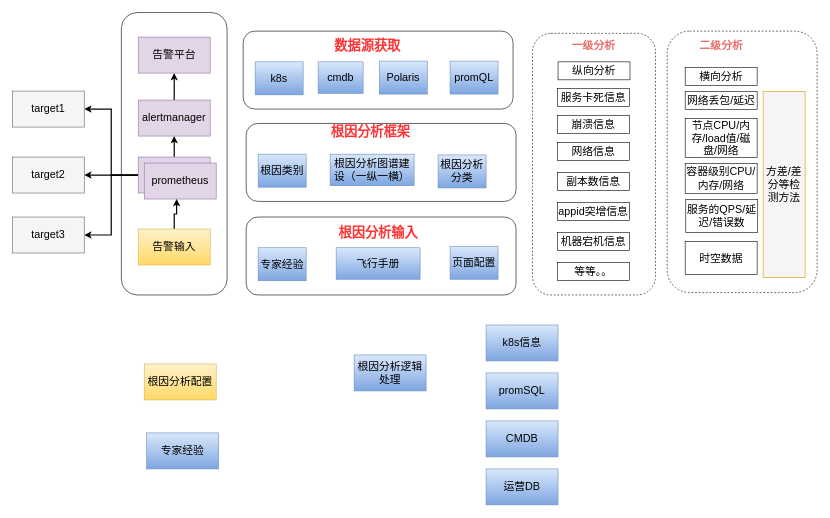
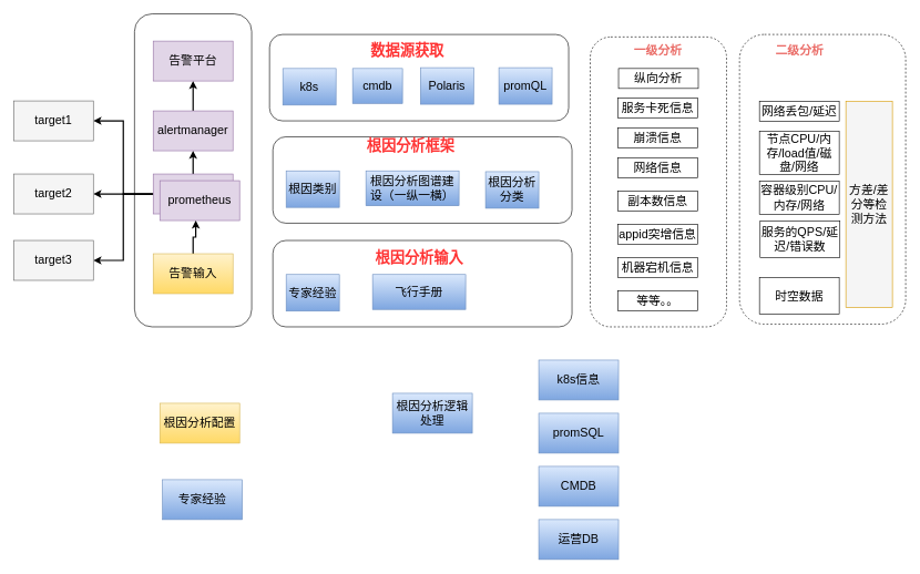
  <mxCell id="0" />
  <mxCell id="1" parent="0" />
  <mxCell id="2" value="" style="rounded=1;whiteSpace=wrap;html=1;" vertex="1" parent="1"><mxGeometry x="201.88" y="20" width="176.25" height="471" as="geometry" /></mxCell>
  <mxCell id="3" value="" style="rounded=1;whiteSpace=wrap;html=1;fontSize=18;fontColor=#000000;strokeColor=#000000;strokeWidth=1;dashed=1;" vertex="1" parent="1"><mxGeometry x="887.5" y="54.75" width="205" height="436.25" as="geometry" /></mxCell>
  <mxCell id="4" value="" style="rounded=1;whiteSpace=wrap;html=1;" vertex="1" parent="1"><mxGeometry x="410" y="205" width="450" height="130" as="geometry" /></mxCell>
  <mxCell id="5" style="edgeStyle=orthogonalEdgeStyle;rounded=0;orthogonalLoop=1;jettySize=auto;html=1;exitX=0;exitY=0.5;exitDx=0;exitDy=0;entryX=1;entryY=0.5;entryDx=0;entryDy=0;fontSize=18;fontColor=#000000;strokeColor=#000000;strokeWidth=2;" edge="1" parent="1" source="9" target="10"><mxGeometry relative="1" as="geometry" /></mxCell>
  <mxCell id="6" style="edgeStyle=orthogonalEdgeStyle;rounded=0;orthogonalLoop=1;jettySize=auto;html=1;exitX=0;exitY=0.5;exitDx=0;exitDy=0;fontSize=18;fontColor=#000000;strokeColor=#000000;strokeWidth=2;" edge="1" parent="1" source="9" target="11"><mxGeometry relative="1" as="geometry" /></mxCell>
  <mxCell id="7" style="edgeStyle=orthogonalEdgeStyle;rounded=0;orthogonalLoop=1;jettySize=auto;html=1;exitX=0;exitY=0.5;exitDx=0;exitDy=0;entryX=1;entryY=0.5;entryDx=0;entryDy=0;fontSize=18;fontColor=#000000;strokeColor=#000000;strokeWidth=2;" edge="1" parent="1" source="9" target="12"><mxGeometry relative="1" as="geometry" /></mxCell>
  <mxCell id="8" style="edgeStyle=orthogonalEdgeStyle;rounded=0;orthogonalLoop=1;jettySize=auto;html=1;exitX=0.5;exitY=0;exitDx=0;exitDy=0;fontSize=18;fontColor=#000000;strokeColor=#000000;strokeWidth=2;" edge="1" parent="1" source="9" target="14"><mxGeometry relative="1" as="geometry" /></mxCell>
  <mxCell id="9" value="&lt;font color=&quot;#000000&quot;&gt;prometheus&lt;/font&gt;" style="rounded=0;whiteSpace=wrap;html=1;fontSize=18;strokeColor=#9673a6;strokeWidth=1;fillColor=#e1d5e7;" vertex="1" parent="1"><mxGeometry x="230" y="261" width="120" height="60" as="geometry" /></mxCell>
  <mxCell id="10" value="&lt;font color=&quot;#000000&quot;&gt;target1&lt;/font&gt;" style="rounded=0;whiteSpace=wrap;html=1;fontSize=18;fontColor=#333333;strokeColor=#666666;strokeWidth=1;fillColor=#f5f5f5;" vertex="1" parent="1"><mxGeometry x="20" y="151" width="120" height="60" as="geometry" /></mxCell>
  <mxCell id="11" value="&lt;font color=&quot;#000000&quot;&gt;target2&lt;/font&gt;" style="rounded=0;whiteSpace=wrap;html=1;fontSize=18;fontColor=#333333;strokeColor=#666666;strokeWidth=1;fillColor=#f5f5f5;" vertex="1" parent="1"><mxGeometry x="20" y="261" width="120" height="60" as="geometry" /></mxCell>
  <mxCell id="12" value="&lt;font color=&quot;#000000&quot;&gt;target3&lt;/font&gt;" style="rounded=0;whiteSpace=wrap;html=1;fontSize=18;fontColor=#333333;strokeColor=#666666;strokeWidth=1;fillColor=#f5f5f5;" vertex="1" parent="1"><mxGeometry x="20" y="361" width="120" height="60" as="geometry" /></mxCell>
  <mxCell id="13" style="edgeStyle=orthogonalEdgeStyle;rounded=0;orthogonalLoop=1;jettySize=auto;html=1;exitX=0.5;exitY=0;exitDx=0;exitDy=0;strokeWidth=2;" edge="1" parent="1" source="14" target="15"><mxGeometry relative="1" as="geometry" /></mxCell>
  <mxCell id="14" value="&lt;font color=&quot;#000000&quot;&gt;alertmanager&lt;/font&gt;" style="whiteSpace=wrap;html=1;fontSize=18;strokeColor=#9673a6;rounded=0;strokeWidth=1;fillColor=#e1d5e7;" vertex="1" parent="1"><mxGeometry x="230" y="166" width="120" height="60" as="geometry" /></mxCell>
  <mxCell id="15" value="告警平台" style="whiteSpace=wrap;html=1;fontSize=18;strokeColor=#9673a6;rounded=0;strokeWidth=1;fillColor=#e1d5e7;" vertex="1" parent="1"><mxGeometry x="230" y="61" width="120" height="60" as="geometry" /></mxCell>
  <mxCell id="16" value="&lt;font color=&quot;#000000&quot;&gt;prometheus&lt;/font&gt;" style="rounded=0;whiteSpace=wrap;html=1;fontSize=18;strokeColor=#9673a6;strokeWidth=1;fillColor=#e1d5e7;" vertex="1" parent="1"><mxGeometry x="240" y="271" width="120" height="60" as="geometry" /></mxCell>
  <mxCell id="17" style="edgeStyle=orthogonalEdgeStyle;rounded=0;orthogonalLoop=1;jettySize=auto;html=1;exitX=0.5;exitY=0;exitDx=0;exitDy=0;entryX=0.45;entryY=1;entryDx=0;entryDy=0;entryPerimeter=0;fontSize=18;fontColor=#000000;strokeColor=#000000;strokeWidth=2;" edge="1" parent="1" source="18" target="16"><mxGeometry relative="1" as="geometry" /></mxCell>
  <mxCell id="18" value="&lt;font color=&quot;#000000&quot;&gt;告警输入&lt;/font&gt;" style="whiteSpace=wrap;html=1;fontSize=18;strokeColor=#d6b656;rounded=0;strokeWidth=1;fillColor=#fff2cc;gradientColor=#ffd966;" vertex="1" parent="1"><mxGeometry x="230" y="381" width="120" height="60" as="geometry" /></mxCell>
  <mxCell id="19" value="&lt;font color=&quot;#000000&quot;&gt;根因分析配置&lt;/font&gt;" style="whiteSpace=wrap;html=1;fontSize=18;strokeColor=#d6b656;rounded=0;strokeWidth=1;fillColor=#fff2cc;gradientColor=#ffd966;" vertex="1" parent="1"><mxGeometry x="240" y="606" width="120" height="60" as="geometry" /></mxCell>
  <mxCell id="20" value="&lt;font color=&quot;#000000&quot;&gt;服务卡死信息&lt;/font&gt;" style="whiteSpace=wrap;html=1;fontSize=18;strokeColor=#000000;fontColor=#FF0000;rounded=0;strokeWidth=1;" vertex="1" parent="1"><mxGeometry x="929" y="147" width="120" height="30" as="geometry" /></mxCell>
  <mxCell id="21" value="&lt;font color=&quot;#000000&quot;&gt;崩溃信息&lt;/font&gt;" style="whiteSpace=wrap;html=1;fontSize=18;strokeColor=#000000;fontColor=#FF0000;rounded=0;strokeWidth=1;" vertex="1" parent="1"><mxGeometry x="929" y="192" width="120" height="30" as="geometry" /></mxCell>
  <mxCell id="22" value="&lt;font color=&quot;#000000&quot;&gt;网络信息&lt;/font&gt;" style="whiteSpace=wrap;html=1;fontSize=18;strokeColor=#000000;fontColor=#FF0000;rounded=0;strokeWidth=1;" vertex="1" parent="1"><mxGeometry x="929" y="237" width="120" height="30" as="geometry" /></mxCell>
  <mxCell id="23" value="&lt;font color=&quot;#000000&quot;&gt;副本数信息&lt;/font&gt;" style="whiteSpace=wrap;html=1;fontSize=18;strokeColor=#000000;fontColor=#FF0000;rounded=0;strokeWidth=1;" vertex="1" parent="1"><mxGeometry x="929" y="287" width="120" height="30" as="geometry" /></mxCell>
  <mxCell id="24" value="&lt;font color=&quot;#000000&quot;&gt;appid突增信息&lt;/font&gt;" style="whiteSpace=wrap;html=1;fontSize=18;strokeColor=#000000;fontColor=#FF0000;rounded=0;strokeWidth=1;" vertex="1" parent="1"><mxGeometry x="929" y="337" width="120" height="30" as="geometry" /></mxCell>
  <mxCell id="25" value="&lt;font color=&quot;#000000&quot;&gt;机器宕机信息&lt;/font&gt;" style="whiteSpace=wrap;html=1;fontSize=18;strokeColor=#000000;fontColor=#FF0000;rounded=0;strokeWidth=1;" vertex="1" parent="1"><mxGeometry x="929" y="387" width="120" height="30" as="geometry" /></mxCell>
  <mxCell id="26" value="&lt;font color=&quot;#000000&quot;&gt;等等。。&lt;/font&gt;" style="whiteSpace=wrap;html=1;fontSize=18;strokeColor=#000000;fontColor=#FF0000;rounded=0;strokeWidth=1;" vertex="1" parent="1"><mxGeometry x="929" y="437" width="120" height="30" as="geometry" /></mxCell>
  <mxCell id="27" value="&lt;font color=&quot;#ea6b66&quot;&gt;&lt;b&gt;一级分析&lt;/b&gt;&lt;/font&gt;" style="text;html=1;align=center;verticalAlign=middle;resizable=0;points=[];autosize=1;strokeColor=none;fillColor=none;fontSize=18;fontColor=#000000;" vertex="1" parent="1"><mxGeometry x="944" y="61" width="90" height="30" as="geometry" /></mxCell>
  <mxCell id="28" value="" style="rounded=1;whiteSpace=wrap;html=1;fontSize=18;fontColor=#000000;strokeColor=#000000;strokeWidth=1;dashed=1;" vertex="1" parent="1"><mxGeometry x="1112" y="51" width="250" height="436" as="geometry" /></mxCell>
  <mxCell id="29" value="&lt;font color=&quot;#000000&quot;&gt;网络丢包/延迟&lt;/font&gt;" style="whiteSpace=wrap;html=1;fontSize=18;strokeColor=#000000;fontColor=#FF0000;rounded=0;strokeWidth=1;" vertex="1" parent="1"><mxGeometry x="1142" y="152" width="120" height="30" as="geometry" /></mxCell>
  <mxCell id="30" value="&lt;font color=&quot;#000000&quot;&gt;节点CPU/内存/load值/磁盘/网络&lt;/font&gt;" style="whiteSpace=wrap;html=1;fontSize=18;strokeColor=#000000;fontColor=#FF0000;rounded=0;strokeWidth=1;" vertex="1" parent="1"><mxGeometry x="1142" y="197" width="120" height="65" as="geometry" /></mxCell>
  <mxCell id="31" value="&lt;font color=&quot;#000000&quot;&gt;容器级别CPU/内存/网络&lt;/font&gt;" style="whiteSpace=wrap;html=1;fontSize=18;strokeColor=#000000;fontColor=#FF0000;rounded=0;strokeWidth=1;" vertex="1" parent="1"><mxGeometry x="1142" y="272" width="120" height="50" as="geometry" /></mxCell>
  <mxCell id="32" value="&lt;font color=&quot;#000000&quot;&gt;服务的QPS/延迟/错误数&lt;/font&gt;" style="whiteSpace=wrap;html=1;fontSize=18;strokeColor=#000000;fontColor=#FF0000;rounded=0;strokeWidth=1;" vertex="1" parent="1"><mxGeometry x="1143" y="332" width="120" height="55" as="geometry" /></mxCell>
  <mxCell id="33" value="&lt;font color=&quot;#ea6b66&quot;&gt;&lt;b&gt;二级分析&lt;/b&gt;&lt;/font&gt;" style="text;html=1;align=center;verticalAlign=middle;resizable=0;points=[];autosize=1;strokeColor=none;fillColor=none;fontSize=18;fontColor=#000000;" vertex="1" parent="1"><mxGeometry x="1157" y="61" width="90" height="30" as="geometry" /></mxCell>
  <mxCell id="34" value="&lt;font color=&quot;#000000&quot;&gt;方差/差分等检测方法&lt;/font&gt;" style="whiteSpace=wrap;html=1;fontSize=18;strokeColor=#d79b00;rounded=0;strokeWidth=1;fillColor=#f5f5f5;" vertex="1" parent="1"><mxGeometry x="1272" y="152" width="70" height="310" as="geometry" /></mxCell>
- <mxCell id="35" value="&lt;font color=&quot;#000000&quot;&gt;时空数据&lt;/font&gt;" style="whiteSpace=wrap;html=1;fontSize=18;strokeColor=#000000;fontColor=#FF0000;rounded=0;strokeWidth=1;" vertex="1" parent="1"><mxGeometry x="1142" y="402" width="120" height="55" as="geometry" /></mxCell>
+ <mxCell id="35" value="&lt;font color=&quot;#000000&quot;&gt;时空数据&lt;/font&gt;" style="whiteSpace=wrap;html=1;fontSize=18;strokeColor=#000000;fontColor=#FF0000;rounded=0;strokeWidth=1;" vertex="1" parent="1"><mxGeometry x="1142" y="417" width="120" height="55" as="geometry" /></mxCell>
  <mxCell id="36" value="根因类别" style="whiteSpace=wrap;html=1;fontSize=18;strokeColor=#6c8ebf;rounded=0;strokeWidth=1;fillColor=#dae8fc;gradientColor=#7ea6e0;" vertex="1" parent="1"><mxGeometry x="430" y="256.25" width="80" height="55" as="geometry" /></mxCell>
  <mxCell id="37" value="专家经验" style="whiteSpace=wrap;html=1;fontSize=18;strokeColor=#6c8ebf;rounded=0;strokeWidth=1;fillColor=#dae8fc;gradientColor=#7ea6e0;" vertex="1" parent="1"><mxGeometry x="244" y="721" width="120" height="60" as="geometry" /></mxCell>
  <mxCell id="38" value="根因分析图谱建设（一纵一横）" style="whiteSpace=wrap;html=1;fontSize=18;strokeColor=#6c8ebf;rounded=0;strokeWidth=1;fillColor=#dae8fc;gradientColor=#7ea6e0;" vertex="1" parent="1"><mxGeometry x="550" y="256.25" width="140" height="52.5" as="geometry" /></mxCell>
  <mxCell id="39" value="根因分析逻辑处理" style="whiteSpace=wrap;html=1;fontSize=18;strokeColor=#6c8ebf;rounded=0;strokeWidth=1;fillColor=#dae8fc;gradientColor=#7ea6e0;" vertex="1" parent="1"><mxGeometry x="590" y="591" width="120" height="60" as="geometry" /></mxCell>
  <mxCell id="40" value="k8s信息" style="whiteSpace=wrap;html=1;fontSize=18;strokeColor=#6c8ebf;rounded=0;strokeWidth=1;fillColor=#dae8fc;gradientColor=#7ea6e0;" vertex="1" parent="1"><mxGeometry x="810" y="541" width="120" height="60" as="geometry" /></mxCell>
  <mxCell id="41" value="promSQL" style="whiteSpace=wrap;html=1;fontSize=18;strokeColor=#6c8ebf;rounded=0;strokeWidth=1;fillColor=#dae8fc;gradientColor=#7ea6e0;" vertex="1" parent="1"><mxGeometry x="810" y="621" width="120" height="60" as="geometry" /></mxCell>
  <mxCell id="42" value="CMDB" style="whiteSpace=wrap;html=1;fontSize=18;strokeColor=#6c8ebf;rounded=0;strokeWidth=1;fillColor=#dae8fc;gradientColor=#7ea6e0;" vertex="1" parent="1"><mxGeometry x="810" y="701" width="120" height="60" as="geometry" /></mxCell>
  <mxCell id="43" value="运营DB" style="whiteSpace=wrap;html=1;fontSize=18;strokeColor=#6c8ebf;rounded=0;strokeWidth=1;fillColor=#dae8fc;gradientColor=#7ea6e0;" vertex="1" parent="1"><mxGeometry x="810" y="781" width="120" height="60" as="geometry" /></mxCell>
  <mxCell id="44" value="根因分析分类" style="whiteSpace=wrap;html=1;fontSize=18;strokeColor=#6c8ebf;rounded=0;strokeWidth=1;fillColor=#dae8fc;gradientColor=#7ea6e0;" vertex="1" parent="1"><mxGeometry x="730" y="257.5" width="80" height="55" as="geometry" /></mxCell>
  <mxCell id="45" value="&lt;b&gt;&lt;font style=&quot;font-size: 22px&quot; color=&quot;#ff3333&quot;&gt;根因分析框架&lt;/font&gt;&lt;/b&gt;" style="text;html=1;align=center;verticalAlign=middle;resizable=0;points=[];autosize=1;strokeColor=none;fillColor=none;" vertex="1" parent="1"><mxGeometry x="542" y="210" width="150" height="20" as="geometry" /></mxCell>
  <mxCell id="46" value="" style="rounded=1;whiteSpace=wrap;html=1;" vertex="1" parent="1"><mxGeometry x="410" y="361" width="450" height="130" as="geometry" /></mxCell>
  <mxCell id="47" value="专家经验" style="whiteSpace=wrap;html=1;fontSize=18;strokeColor=#6c8ebf;rounded=0;strokeWidth=1;fillColor=#dae8fc;gradientColor=#7ea6e0;" vertex="1" parent="1"><mxGeometry x="430" y="412.25" width="80" height="55" as="geometry" /></mxCell>
  <mxCell id="48" value="飞行手册" style="whiteSpace=wrap;html=1;fontSize=18;strokeColor=#6c8ebf;rounded=0;strokeWidth=1;fillColor=#dae8fc;gradientColor=#7ea6e0;" vertex="1" parent="1"><mxGeometry x="560" y="412.25" width="140" height="52.5" as="geometry" /></mxCell>
- <mxCell id="49" value="页面配置" style="whiteSpace=wrap;html=1;fontSize=18;strokeColor=#6c8ebf;rounded=0;strokeWidth=1;fillColor=#dae8fc;gradientColor=#7ea6e0;" vertex="1" parent="1"><mxGeometry x="750" y="409.75" width="80" height="55" as="geometry" /></mxCell>
  <mxCell id="50" value="&lt;font color=&quot;#ff3333&quot;&gt;&lt;span style=&quot;font-size: 22px&quot;&gt;&lt;b&gt;根因分析输入&lt;/b&gt;&lt;/span&gt;&lt;/font&gt;" style="text;html=1;align=center;verticalAlign=middle;resizable=0;points=[];autosize=1;strokeColor=none;fillColor=none;" vertex="1" parent="1"><mxGeometry x="555" y="378" width="150" height="20" as="geometry" /></mxCell>
  <mxCell id="51" value="" style="rounded=1;whiteSpace=wrap;html=1;" vertex="1" parent="1"><mxGeometry x="405" y="51" width="450" height="130" as="geometry" /></mxCell>
  <mxCell id="52" value="k8s" style="whiteSpace=wrap;html=1;fontSize=18;strokeColor=#6c8ebf;rounded=0;strokeWidth=1;fillColor=#dae8fc;gradientColor=#7ea6e0;" vertex="1" parent="1"><mxGeometry x="425" y="102.25" width="80" height="55" as="geometry" /></mxCell>
  <mxCell id="53" value="cmdb" style="whiteSpace=wrap;html=1;fontSize=18;strokeColor=#6c8ebf;rounded=0;strokeWidth=1;fillColor=#dae8fc;gradientColor=#7ea6e0;" vertex="1" parent="1"><mxGeometry x="530" y="102.25" width="75" height="52.5" as="geometry" /></mxCell>
  <mxCell id="54" value="Polaris" style="whiteSpace=wrap;html=1;fontSize=18;strokeColor=#6c8ebf;rounded=0;strokeWidth=1;fillColor=#dae8fc;gradientColor=#7ea6e0;" vertex="1" parent="1"><mxGeometry x="632" y="101" width="80" height="55" as="geometry" /></mxCell>
  <mxCell id="55" value="&lt;font color=&quot;#ff3333&quot;&gt;&lt;span style=&quot;font-size: 22px&quot;&gt;&lt;b&gt;数据源获取&lt;/b&gt;&lt;/span&gt;&lt;/font&gt;" style="text;html=1;align=center;verticalAlign=middle;resizable=0;points=[];autosize=1;strokeColor=none;fillColor=none;" vertex="1" parent="1"><mxGeometry x="547" y="66" width="130" height="20" as="geometry" /></mxCell>
  <mxCell id="56" value="promQL" style="whiteSpace=wrap;html=1;fontSize=18;strokeColor=#6c8ebf;rounded=0;strokeWidth=1;fillColor=#dae8fc;gradientColor=#7ea6e0;" vertex="1" parent="1"><mxGeometry x="750" y="101" width="80" height="55" as="geometry" /></mxCell>
  <mxCell id="57" value="&lt;font color=&quot;#000000&quot;&gt;纵向分析&lt;/font&gt;" style="whiteSpace=wrap;html=1;fontSize=18;strokeColor=#000000;fontColor=#FF0000;rounded=0;strokeWidth=1;" vertex="1" parent="1"><mxGeometry x="930" y="102.25" width="120" height="30" as="geometry" /></mxCell>
- <mxCell id="58" value="&lt;font color=&quot;#000000&quot;&gt;横向分析&lt;/font&gt;" style="whiteSpace=wrap;html=1;fontSize=18;strokeColor=#000000;fontColor=#FF0000;rounded=0;strokeWidth=1;" vertex="1" parent="1"><mxGeometry x="1142" y="112" width="120" height="30" as="geometry" /></mxCell>
